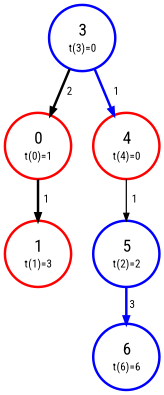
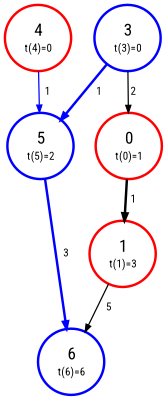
  digraph {
    fontname="Roboto Condensed"
    normalize=true
    ranksep=0.2
    node [color=red fixedsize=true fontname="Roboto Condensed" shape=circle style=bold]
    edge [arrowsize=0.6 color="#bbb" fontname="Roboto Condensed" fontsize=9]
    n1 [label=<             <table border="0" cellpadding="1" cellspacing="0">                 <tr>                     <td>0</td>                 </tr>                 <tr>                     <td><font point-size="9">t(0)=1</font></td>                 </tr>             </table>         > width=0.75]
    n2 [label=<             <table border="0" cellpadding="1" cellspacing="0">                 <tr>                     <td>1</td>                 </tr>                 <tr>                     <td><font point-size="9">t(1)=3</font></td>                 </tr>             </table>         > width=0.75]
    n3 [color=blue label=<             <table border="0" cellpadding="1" cellspacing="0">                 <tr>                     <td>6</td>                 </tr>                 <tr>                     <td><font point-size="9">t(6)=6</font></td>                 </tr>             </table>         > width=0.75]
    n4 [label=<             <table border="0" cellpadding="1" cellspacing="0">                 <tr>                     <td>4</td>                 </tr>                 <tr>                     <td><font point-size="9">t(4)=0</font></td>                 </tr>             </table>         > width=0.75]
-   n5 [color=blue label=<             <table border="0" cellpadding="1" cellspacing="0">                 <tr>                     <td>5</td>                 </tr>                 <tr>                     <td><font point-size="9">t(2)=2</font></td>                 </tr>             </table>         > width=0.75]
+   n5 [color=blue label=<             <table border="0" cellpadding="1" cellspacing="0">                 <tr>                     <td>5</td>                 </tr>                 <tr>                     <td><font point-size="9">t(5)=2</font></td>                 </tr>             </table>         > width=0.75]
    n6 [color=blue label=<             <table border="0" cellpadding="1" cellspacing="0">                 <tr>                     <td>3</td>                 </tr>                 <tr>                     <td><font point-size="9">t(3)=0</font></td>                 </tr>             </table>         > width=0.75]
    n1 -> n2 [label=<             <table border="0" cellpadding="4" cellspacing="0">                 <tr>                     <td>1</td>                 </tr>             </table>         > style=bold]
-   n4 -> n5 [fontcolor="#bbb" label=<             <table border="0" cellpadding="4" cellspacing="0">                 <tr>                     <td>1</td>                 </tr>             </table>         >]
+   n2 -> n3 [fontcolor="#bbb" label=<             <table border="0" cellpadding="4" cellspacing="0">                 <tr>                     <td>5</td>                 </tr>             </table>         >]
+   n4 -> n5 [color=blue fontcolor="#bbb" label=<             <table border="0" cellpadding="4" cellspacing="0">                 <tr>                     <td>1</td>                 </tr>             </table>         >]
    n5 -> n3 [color=blue label=<             <table border="0" cellpadding="2" cellspacing="0">                 <tr>                     <td>3</td>                 </tr>             </table>         > style=bold]
-   n6 -> n1 [fontcolor="#bbb" label=<             <table border="0" cellpadding="2" cellspacing="0">                 <tr>                     <td>2</td>                 </tr>             </table>         > style=bold]
-   n6 -> n4 [color=blue label=<             <table border="0" cellpadding="4" cellspacing="0">                 <tr>                     <td>1 </td>                 </tr>             </table>         > style=bold]
+   n6 -> n1 [fontcolor="#bbb" label=<             <table border="0" cellpadding="2" cellspacing="0">                 <tr>                     <td>2</td>                 </tr>             </table>         >]
+   n6 -> n5 [color=blue label=<             <table border="0" cellpadding="4" cellspacing="0">                 <tr>                     <td>1 </td>                 </tr>             </table>         > style=bold]
  }
